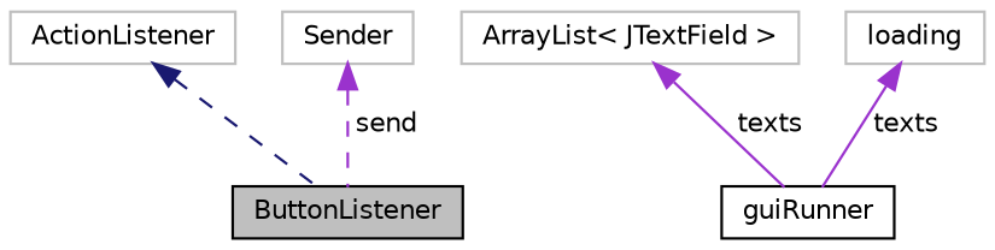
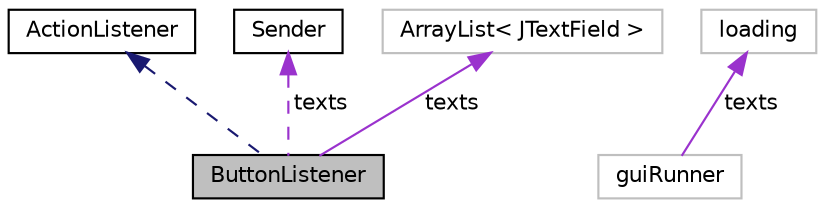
  digraph {
    node [color=black fillcolor=white fontname=Helvetica fontsize=10 shape=record style=filled]
    edge [color=darkorchid3 dir=back fontname=Helvetica fontsize=10 labelfontname=Helvetica labelfontsize=10 style=dashed]
    n1 [fillcolor=grey75 fontcolor=black height=0.2 label=ButtonListener width=0.4]
-   n2 [color=grey75 height=0.2 label=ActionListener width=0.4]
-   n3 [height=0.2 label=guiRunner width=0.4]
+   n2 [height=0.2 label=ActionListener width=0.4]
+   n3 [color=grey75 height=0.2 label=guiRunner width=0.4]
    n4 [color=grey75 height=0.2 label=loading width=0.4]
    n5 [color=grey75 height=0.2 label="ArrayList\< JTextField \>" width=0.4]
-   n6 [color=grey75 height=0.2 label=Sender width=0.4]
+   n6 [height=0.2 label=Sender width=0.4]
    n2 -> n1 [color=midnightblue]
    n4 -> n3 [label=" texts" style=solid]
-   n5 -> n3 [label=" texts" style=solid]
-   n6 -> n1 [label=" send"]
+   n5 -> n1 [label=" texts" style=solid]
+   n6 -> n1 [label=" texts"]
  }
